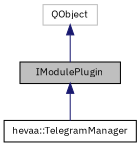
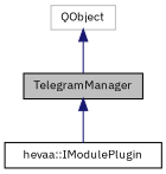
  digraph {
    fontname="IBM Plex Sans"
    node [color=black fillcolor=white fontname="IBM Plex Sans" fontsize=10 shape=record style=filled]
    edge [color=midnightblue dir=back fontname="IBM Plex Sans" fontsize=10 labelfontname=Helvetica labelfontsize=10 style=solid]
-   n1 [fillcolor=grey75 fontcolor=black height=0.2 label=IModulePlugin width=0.4]
-   n2 [height=0.2 label="hevaa::TelegramManager" width=0.4]
+   n1 [fillcolor=grey75 fontcolor=black height=0.2 label=TelegramManager width=0.4]
+   n2 [height=0.2 label="hevaa::IModulePlugin" width=0.4]
    n3 [color=grey75 height=0.2 label=QObject width=0.4]
    n1 -> n2
    n3 -> n1
  }
